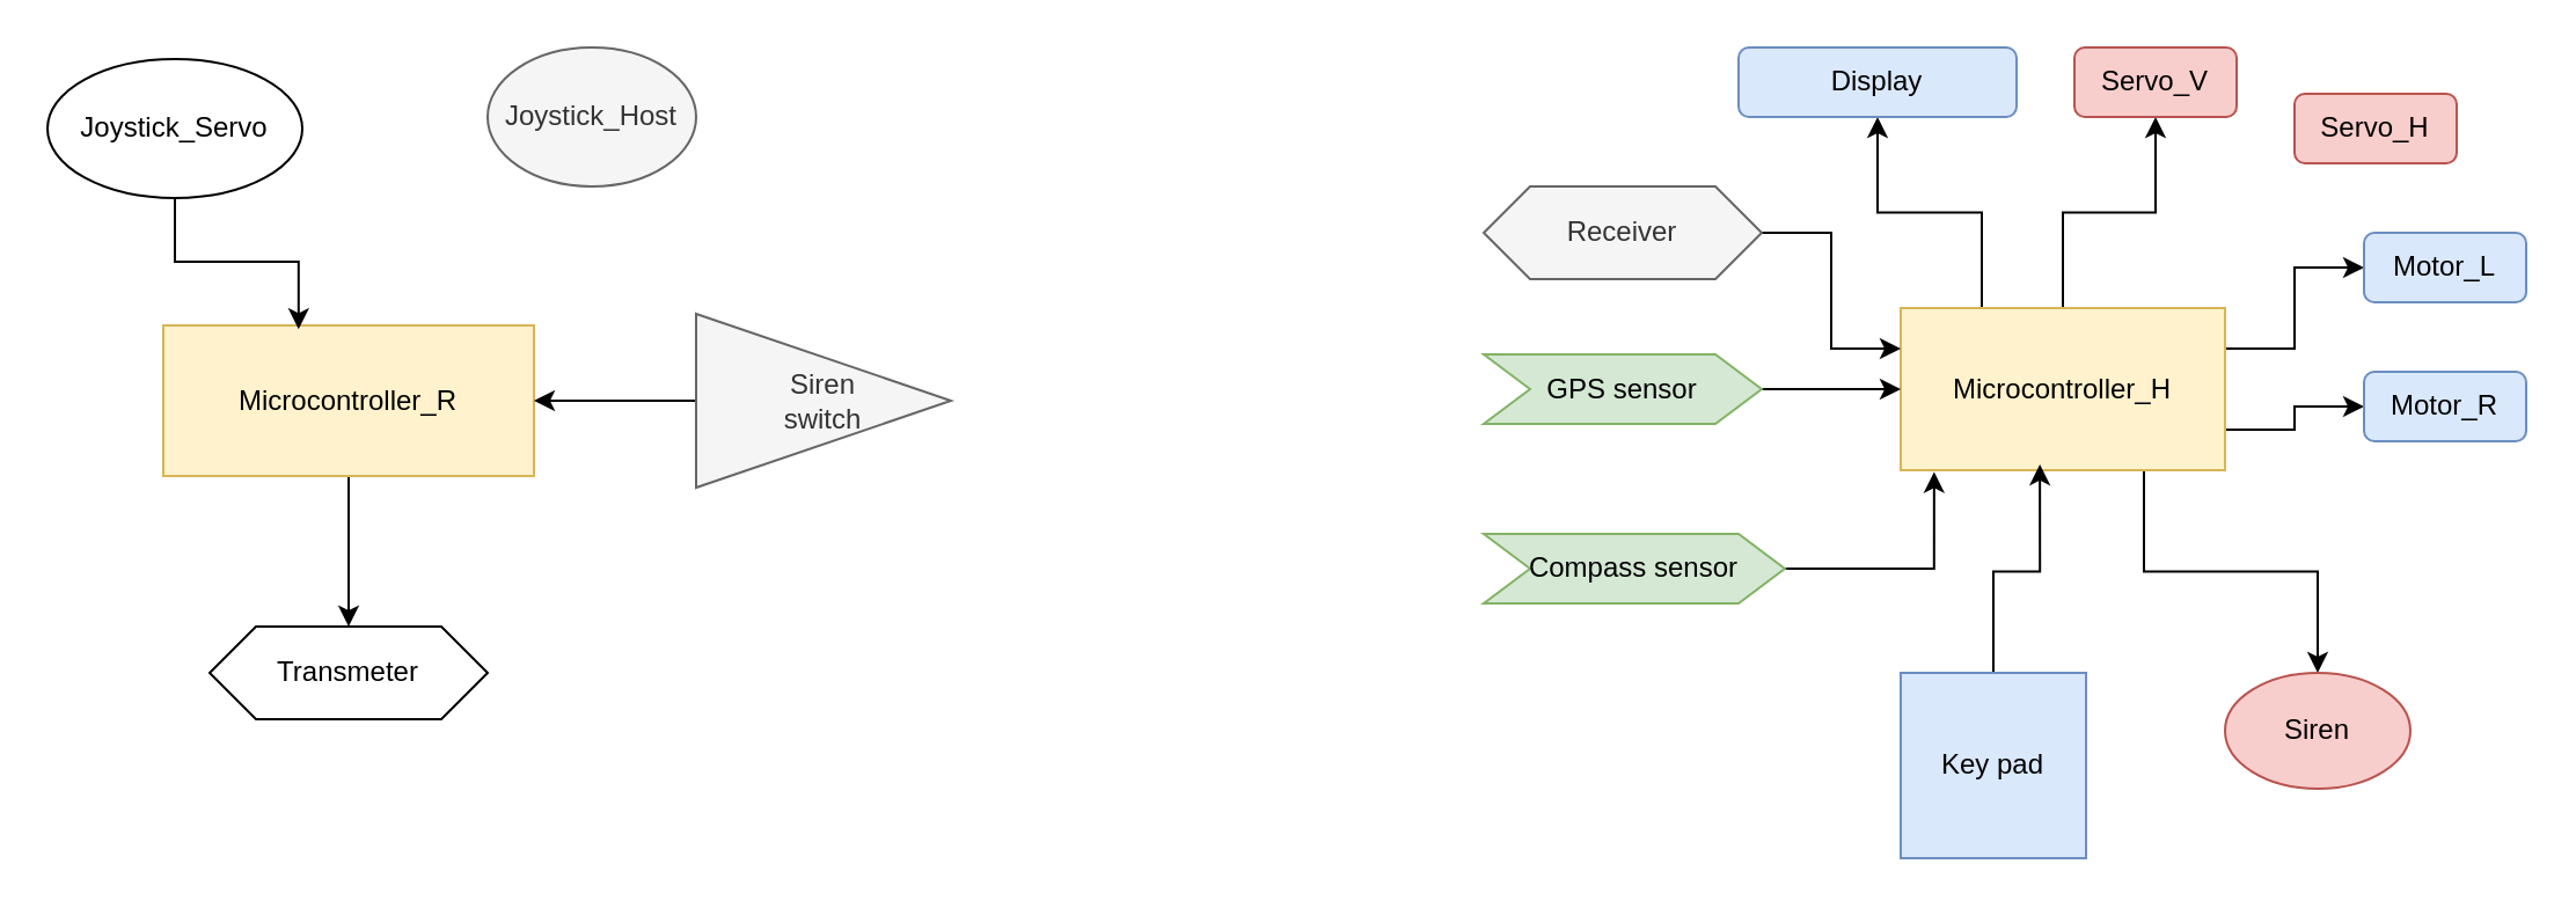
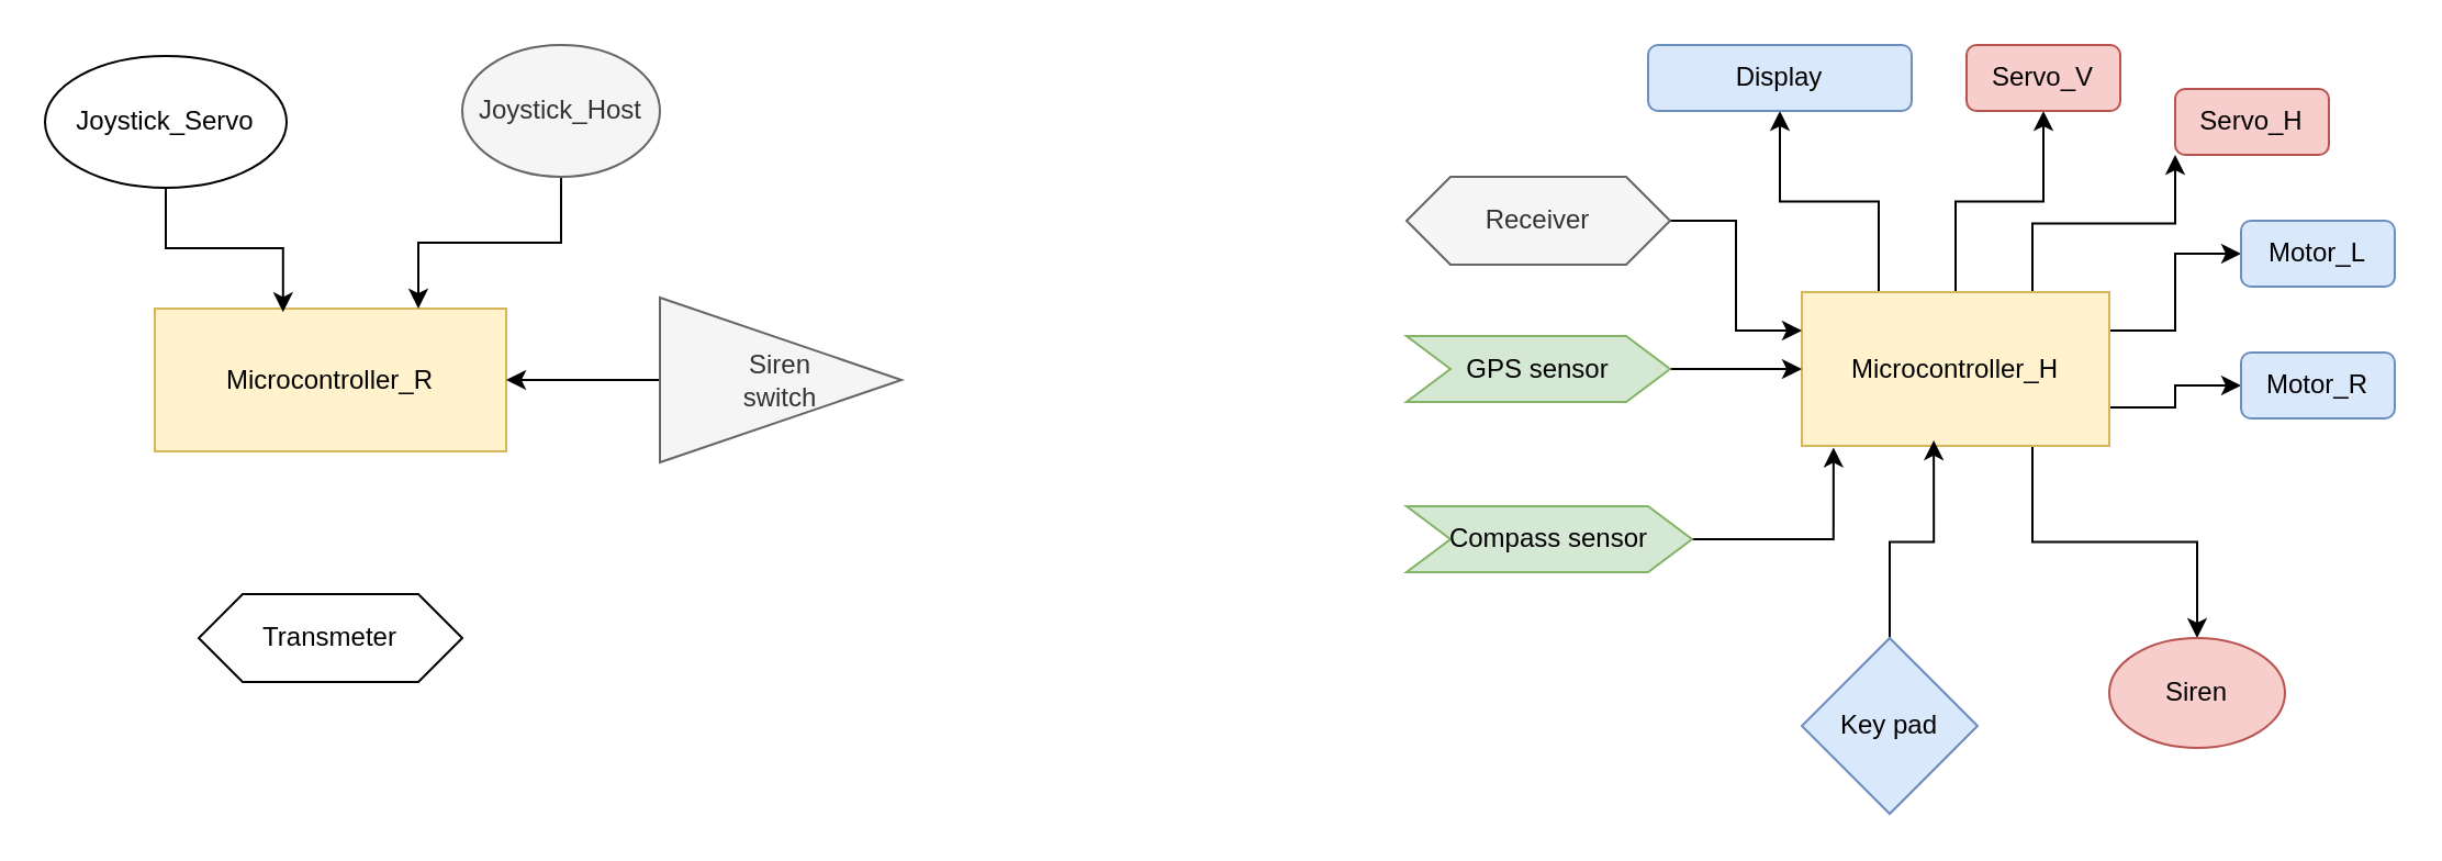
  <mxCell id="0" />
  <mxCell id="1" parent="0" />
  <mxCell id="2" style="edgeStyle=orthogonalEdgeStyle;rounded=0;orthogonalLoop=1;jettySize=auto;html=1;entryX=0.5;entryY=1;entryDx=0;entryDy=0;" edge="1" parent="1" source="8" target="11"><mxGeometry relative="1" as="geometry" /></mxCell>
  <mxCell id="3" style="edgeStyle=orthogonalEdgeStyle;rounded=0;orthogonalLoop=1;jettySize=auto;html=1;exitX=1;exitY=0.25;exitDx=0;exitDy=0;entryX=0;entryY=0.5;entryDx=0;entryDy=0;" edge="1" parent="1" source="8" target="9"><mxGeometry relative="1" as="geometry" /></mxCell>
  <mxCell id="4" style="edgeStyle=orthogonalEdgeStyle;rounded=0;orthogonalLoop=1;jettySize=auto;html=1;exitX=1;exitY=0.75;exitDx=0;exitDy=0;entryX=0;entryY=0.5;entryDx=0;entryDy=0;" edge="1" parent="1" source="8" target="10"><mxGeometry relative="1" as="geometry" /></mxCell>
+ <mxCell id="5" style="edgeStyle=orthogonalEdgeStyle;rounded=0;orthogonalLoop=1;jettySize=auto;html=1;exitX=0.75;exitY=0;exitDx=0;exitDy=0;entryX=0;entryY=1;entryDx=0;entryDy=0;" edge="1" parent="1" source="8" target="14"><mxGeometry relative="1" as="geometry" /></mxCell>
  <mxCell id="6" style="edgeStyle=orthogonalEdgeStyle;rounded=0;orthogonalLoop=1;jettySize=auto;html=1;exitX=0.25;exitY=0;exitDx=0;exitDy=0;entryX=0.5;entryY=1;entryDx=0;entryDy=0;" edge="1" parent="1" source="8" target="31"><mxGeometry relative="1" as="geometry" /></mxCell>
  <mxCell id="7" style="edgeStyle=orthogonalEdgeStyle;rounded=0;orthogonalLoop=1;jettySize=auto;html=1;exitX=0.75;exitY=1;exitDx=0;exitDy=0;" edge="1" parent="1" source="8" target="24"><mxGeometry relative="1" as="geometry" /></mxCell>
  <mxCell id="8" value="Microcontroller_H" style="rounded=0;whiteSpace=wrap;html=1;fillColor=#fff2cc;strokeColor=#d6b656;" vertex="1" parent="1"><mxGeometry x="820" y="132.5" width="140" height="70" as="geometry" /></mxCell>
  <mxCell id="9" value="Motor_L" style="rounded=1;whiteSpace=wrap;html=1;fillColor=#dae8fc;strokeColor=#6c8ebf;" vertex="1" parent="1"><mxGeometry x="1020" y="100" width="70" height="30" as="geometry" /></mxCell>
  <mxCell id="10" value="Motor_R" style="rounded=1;whiteSpace=wrap;html=1;fillColor=#dae8fc;strokeColor=#6c8ebf;" vertex="1" parent="1"><mxGeometry x="1020" y="160" width="70" height="30" as="geometry" /></mxCell>
  <mxCell id="11" value="Servo_V" style="rounded=1;whiteSpace=wrap;html=1;fillColor=#f8cecc;strokeColor=#b85450;" vertex="1" parent="1"><mxGeometry x="895" y="20" width="70" height="30" as="geometry" /></mxCell>
- <mxCell id="12" style="edgeStyle=orthogonalEdgeStyle;rounded=0;orthogonalLoop=1;jettySize=auto;html=1;entryX=0.5;entryY=0;entryDx=0;entryDy=0;" edge="1" parent="1" source="13" target="19"><mxGeometry relative="1" as="geometry" /></mxCell>
  <mxCell id="13" value="&lt;span&gt;Microcontroller_R&lt;br&gt;&lt;/span&gt;" style="rounded=0;whiteSpace=wrap;html=1;fillColor=#fff2cc;strokeColor=#d6b656;" vertex="1" parent="1"><mxGeometry x="70" y="140" width="160" height="65" as="geometry" /></mxCell>
  <mxCell id="14" value="Servo_H" style="rounded=1;whiteSpace=wrap;html=1;fillColor=#f8cecc;strokeColor=#b85450;" vertex="1" parent="1"><mxGeometry x="990" y="40" width="70" height="30" as="geometry" /></mxCell>
+ <mxCell id="15" style="edgeStyle=orthogonalEdgeStyle;rounded=0;orthogonalLoop=1;jettySize=auto;html=1;entryX=0.75;entryY=0;entryDx=0;entryDy=0;" edge="1" parent="1" source="16" target="13"><mxGeometry relative="1" as="geometry" /></mxCell>
  <mxCell id="16" value="Joystick_Host" style="ellipse;whiteSpace=wrap;html=1;fillColor=#f5f5f5;strokeColor=#666666;fontColor=#333333;" vertex="1" parent="1"><mxGeometry x="210" y="20" width="90" height="60" as="geometry" /></mxCell>
  <mxCell id="17" style="edgeStyle=orthogonalEdgeStyle;rounded=0;orthogonalLoop=1;jettySize=auto;html=1;entryX=0.365;entryY=0.025;entryDx=0;entryDy=0;entryPerimeter=0;" edge="1" parent="1" source="18" target="13"><mxGeometry relative="1" as="geometry" /></mxCell>
  <mxCell id="18" value="Joystick_Servo" style="ellipse;whiteSpace=wrap;html=1;" vertex="1" parent="1"><mxGeometry x="20" y="25" width="110" height="60" as="geometry" /></mxCell>
  <mxCell id="19" value="Transmeter" style="shape=hexagon;perimeter=hexagonPerimeter2;whiteSpace=wrap;html=1;fixedSize=1;" vertex="1" parent="1"><mxGeometry x="90" y="270" width="120" height="40" as="geometry" /></mxCell>
  <mxCell id="20" style="edgeStyle=orthogonalEdgeStyle;rounded=0;orthogonalLoop=1;jettySize=auto;html=1;exitX=1;exitY=0.5;exitDx=0;exitDy=0;entryX=0;entryY=0.25;entryDx=0;entryDy=0;" edge="1" parent="1" source="21" target="8"><mxGeometry relative="1" as="geometry" /></mxCell>
  <mxCell id="21" value="Receiver" style="shape=hexagon;perimeter=hexagonPerimeter2;whiteSpace=wrap;html=1;fixedSize=1;fillColor=#f5f5f5;strokeColor=#666666;fontColor=#333333;" vertex="1" parent="1"><mxGeometry x="640" y="80" width="120" height="40" as="geometry" /></mxCell>
  <mxCell id="22" style="edgeStyle=orthogonalEdgeStyle;rounded=0;orthogonalLoop=1;jettySize=auto;html=1;entryX=1;entryY=0.5;entryDx=0;entryDy=0;" edge="1" parent="1" source="23" target="13"><mxGeometry relative="1" as="geometry" /></mxCell>
  <mxCell id="23" value="Siren&lt;br&gt;switch" style="triangle;whiteSpace=wrap;html=1;fillColor=#f5f5f5;strokeColor=#666666;fontColor=#333333;" vertex="1" parent="1"><mxGeometry x="300" y="135" width="110" height="75" as="geometry" /></mxCell>
  <mxCell id="24" value="Siren" style="ellipse;whiteSpace=wrap;html=1;fillColor=#f8cecc;strokeColor=#b85450;" vertex="1" parent="1"><mxGeometry x="960" y="290" width="80" height="50" as="geometry" /></mxCell>
  <mxCell id="25" style="edgeStyle=orthogonalEdgeStyle;rounded=0;orthogonalLoop=1;jettySize=auto;html=1;exitX=1;exitY=0.5;exitDx=0;exitDy=0;entryX=0;entryY=0.5;entryDx=0;entryDy=0;" edge="1" parent="1" source="26" target="8"><mxGeometry relative="1" as="geometry" /></mxCell>
  <mxCell id="26" value="GPS sensor" style="shape=step;perimeter=stepPerimeter;whiteSpace=wrap;html=1;fixedSize=1;fillColor=#d5e8d4;strokeColor=#82b366;" vertex="1" parent="1"><mxGeometry x="640" y="152.5" width="120" height="30" as="geometry" /></mxCell>
  <mxCell id="27" style="edgeStyle=orthogonalEdgeStyle;rounded=0;orthogonalLoop=1;jettySize=auto;html=1;exitX=1;exitY=0.5;exitDx=0;exitDy=0;entryX=0.103;entryY=1.01;entryDx=0;entryDy=0;entryPerimeter=0;" edge="1" parent="1" source="28" target="8"><mxGeometry relative="1" as="geometry" /></mxCell>
  <mxCell id="28" value="Compass sensor" style="shape=step;perimeter=stepPerimeter;whiteSpace=wrap;html=1;fixedSize=1;fillColor=#d5e8d4;strokeColor=#82b366;" vertex="1" parent="1"><mxGeometry x="640" y="230" width="130" height="30" as="geometry" /></mxCell>
  <mxCell id="29" style="edgeStyle=orthogonalEdgeStyle;rounded=0;orthogonalLoop=1;jettySize=auto;html=1;exitX=0.5;exitY=0;exitDx=0;exitDy=0;entryX=0.429;entryY=0.964;entryDx=0;entryDy=0;entryPerimeter=0;" edge="1" parent="1" source="30" target="8"><mxGeometry relative="1" as="geometry" /></mxCell>
- <mxCell id="30" value="Key pad" style="whiteSpace=wrap;html=1;aspect=fixed;fillColor=#dae8fc;strokeColor=#6c8ebf;" vertex="1" parent="1"><mxGeometry x="820" y="290" width="80" height="80" as="geometry" /></mxCell>
+ <mxCell id="30" value="Key pad" style="rhombus;whiteSpace=wrap;html=1;aspect=fixed;fillColor=#dae8fc;strokeColor=#6c8ebf;" vertex="1" parent="1"><mxGeometry x="820" y="290" width="80" height="80" as="geometry" /></mxCell>
  <mxCell id="31" value="Display" style="rounded=1;whiteSpace=wrap;html=1;fillColor=#dae8fc;strokeColor=#6c8ebf;" vertex="1" parent="1"><mxGeometry x="750" y="20" width="120" height="30" as="geometry" /></mxCell>
